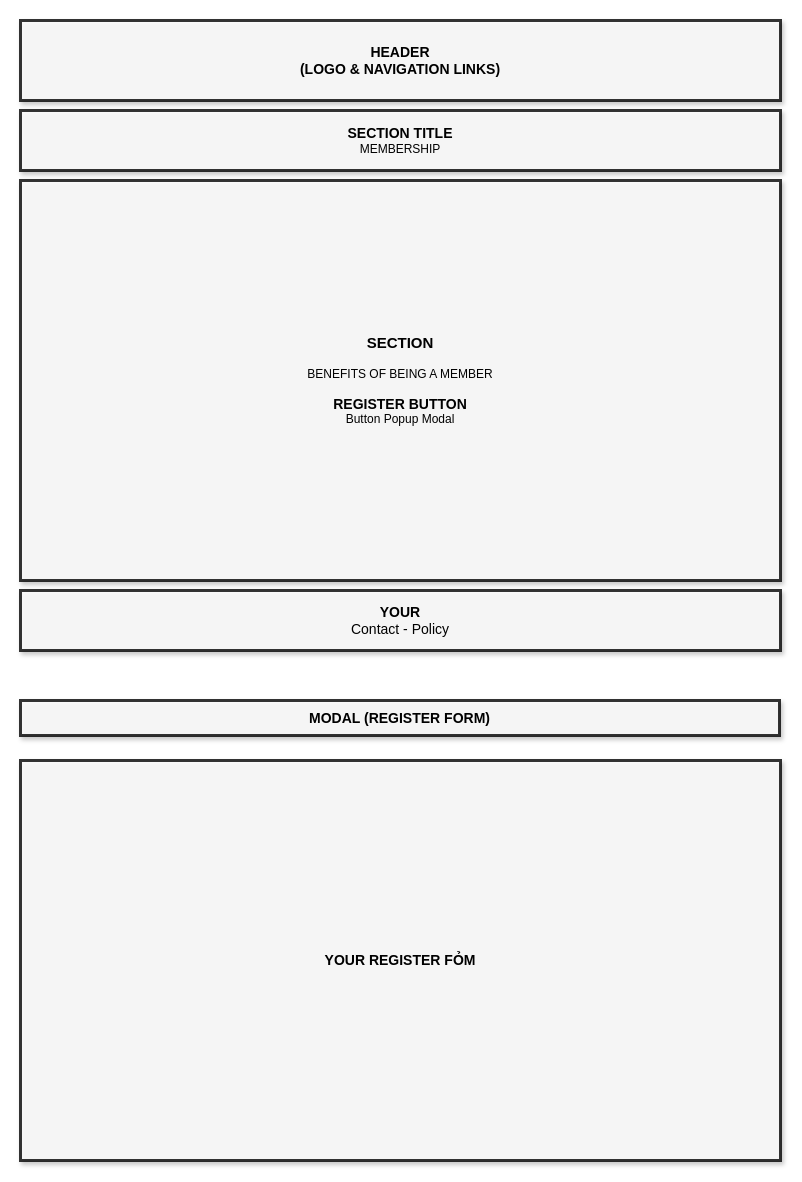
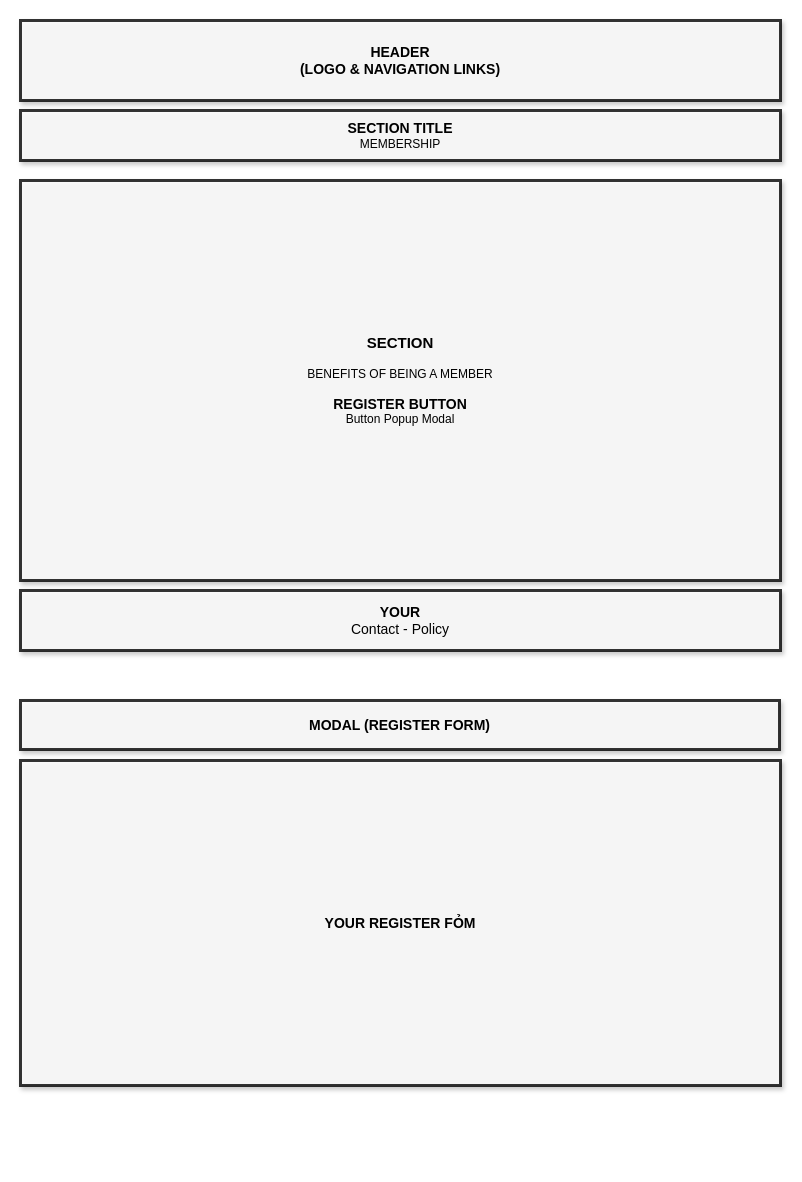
  <mxCell id="0" />
  <mxCell id="1" parent="0" />
  <mxCell id="2" value="&lt;font style=&quot;font-size: 14px&quot;&gt;&lt;b&gt;HEADER&lt;br&gt;(LOGO &amp;amp; NAVIGATION LINKS)&lt;/b&gt;&lt;/font&gt;" style="whiteSpace=wrap;html=1;strokeWidth=3;perimeterSpacing=0;opacity=80;shadow=1;" vertex="1" parent="1"><mxGeometry x="20" y="20" width="760" height="80" as="geometry" /></mxCell>
- <mxCell id="3" value="&lt;font&gt;&lt;b&gt;&lt;font style=&quot;font-size: 14px&quot;&gt;SECTION TITLE&lt;/font&gt;&lt;/b&gt;&lt;br&gt;&amp;nbsp;MEMBERSHIP&amp;nbsp;&lt;/font&gt;" style="whiteSpace=wrap;html=1;strokeWidth=3;perimeterSpacing=0;opacity=80;shadow=1;" vertex="1" parent="1"><mxGeometry x="20" y="110" width="760" height="60" as="geometry" /></mxCell>
+ <mxCell id="3" value="&lt;font&gt;&lt;b&gt;&lt;font style=&quot;font-size: 14px&quot;&gt;SECTION TITLE&lt;/font&gt;&lt;/b&gt;&lt;br&gt;&amp;nbsp;MEMBERSHIP&amp;nbsp;&lt;/font&gt;" style="whiteSpace=wrap;html=1;strokeWidth=3;perimeterSpacing=0;opacity=80;shadow=1;" vertex="1" parent="1"><mxGeometry x="20" y="110" width="760" height="50" as="geometry" /></mxCell>
  <mxCell id="4" value="&lt;b&gt;&lt;font style=&quot;font-size: 15px&quot;&gt;SECTION&lt;/font&gt;&lt;/b&gt;&lt;font&gt;&lt;b&gt;&lt;font style=&quot;font-size: 14px&quot;&gt;&lt;br&gt;&lt;/font&gt;&lt;/b&gt;&lt;br&gt;BENEFITS OF BEING A MEMBER&lt;br&gt;&lt;br&gt;&lt;b style=&quot;font-size: 14px&quot;&gt;REGISTER BUTTON&lt;br&gt;&lt;/b&gt;Button Popup Modal&lt;br&gt;&lt;/font&gt;" style="whiteSpace=wrap;html=1;strokeWidth=3;perimeterSpacing=0;opacity=80;shadow=1;" vertex="1" parent="1"><mxGeometry x="20" y="180" width="760" height="400" as="geometry" /></mxCell>
  <mxCell id="5" value="&lt;font style=&quot;font-size: 14px&quot;&gt;&lt;b&gt;YOUR&lt;/b&gt;&lt;br&gt;Contact - Policy&lt;/font&gt;" style="whiteSpace=wrap;html=1;strokeWidth=3;perimeterSpacing=0;opacity=80;shadow=1;" vertex="1" parent="1"><mxGeometry x="20" y="590" width="760" height="60" as="geometry" /></mxCell>
- <mxCell id="6" value="&lt;font&gt;&lt;span style=&quot;font-size: 14px&quot;&gt;&lt;b&gt;YOUR REGISTER FỎM&lt;/b&gt;&lt;/span&gt;&lt;br&gt;&lt;/font&gt;" style="whiteSpace=wrap;html=1;strokeWidth=3;perimeterSpacing=0;opacity=80;shadow=1;" vertex="1" parent="1"><mxGeometry x="20" y="760" width="760" height="400" as="geometry" /></mxCell>
- <mxCell id="7" value="&lt;b style=&quot;font-size: 14px&quot;&gt;MODAL (REGISTER FORM)&lt;br&gt;&lt;/b&gt;" style="whiteSpace=wrap;html=1;strokeWidth=3;perimeterSpacing=0;opacity=80;shadow=1;" vertex="1" parent="1"><mxGeometry x="20" y="700" width="759" height="35" as="geometry" /></mxCell>
+ <mxCell id="6" value="&lt;font&gt;&lt;span style=&quot;font-size: 14px&quot;&gt;&lt;b&gt;YOUR REGISTER FỎM&lt;/b&gt;&lt;/span&gt;&lt;br&gt;&lt;/font&gt;" style="whiteSpace=wrap;html=1;strokeWidth=3;perimeterSpacing=0;opacity=80;shadow=1;" vertex="1" parent="1"><mxGeometry x="20" y="760" width="760" height="325" as="geometry" /></mxCell>
+ <mxCell id="7" value="&lt;b style=&quot;font-size: 14px&quot;&gt;MODAL (REGISTER FORM)&lt;br&gt;&lt;/b&gt;" style="whiteSpace=wrap;html=1;strokeWidth=3;perimeterSpacing=0;opacity=80;shadow=1;" vertex="1" parent="1"><mxGeometry x="20" y="700" width="759" height="49" as="geometry" /></mxCell>
